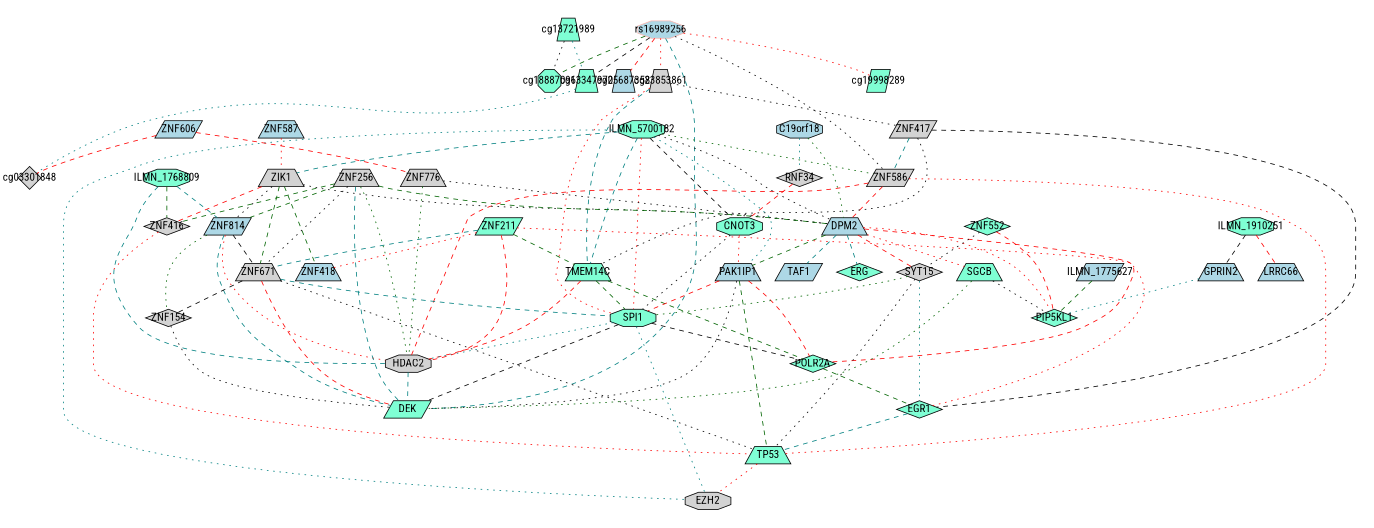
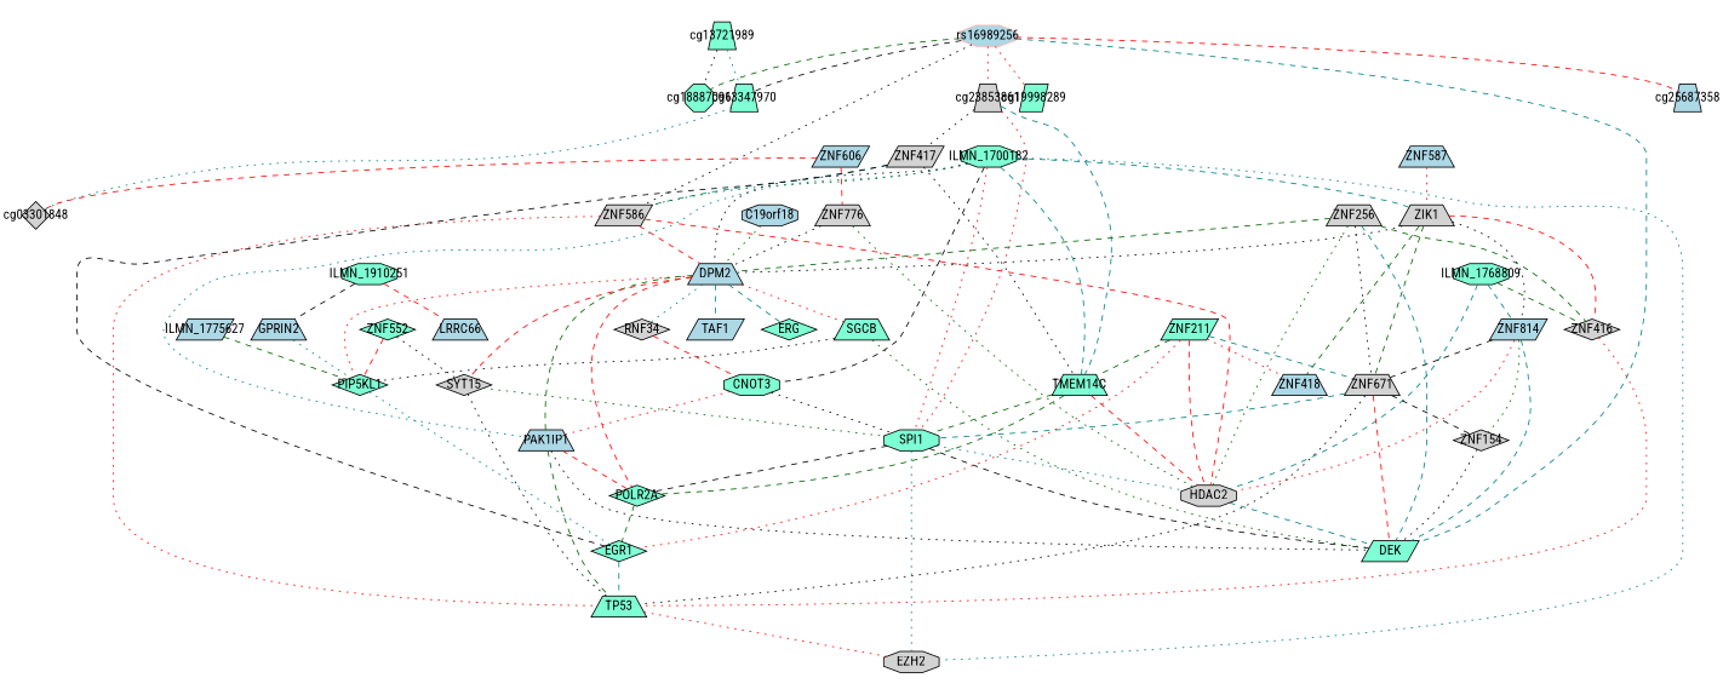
  graph {
    fontcolor=black
    fontname="Roboto Condensed"
    rank=same
    rankdir=TB
    root=rs16989256
    splines=TRUE
    node [color=black fillcolor=aquamarine fixedsize=TRUE fontcolor=black fontname="Roboto Condensed" fontsize=14 shape=trapezium style=filled]
    edge [arrowhead=none arrowsize=1 arrowtail=none color=red dir=none fontcolor=black fontname="Roboto Condensed" fontsize=14 headport=center labelfontsize=11 minlen=1 style=dashed weight=1]
    n1 [color="#fab4ad" fillcolor=lightblue height=0.3 label=rs16989256 shape=octagon width=0.8]
    cg13347970 [height=0.4 width=0.4]
    cg18887096 [height=0.4 shape=octagon width=0.4]
    cg23853861 [fillcolor=lightgrey height=0.4 width=0.4]
    cg19998289 [height=0.4 shape=parallelogram width=0.4]
    cg25687358 [fillcolor=lightblue height=0.4 width=0.4]
    n7 [fillcolor=lightgrey height=0.3 label=ZNF586 shape=parallelogram width=0.8]
    n8 [height=0.3 label=DEK shape=parallelogram width=0.8]
    cg03301848 [fillcolor=lightgrey height=0.4 shape=diamond width=0.4]
    n10 [fillcolor=lightgrey height=0.3 label=ZNF417 shape=parallelogram width=0.8]
    n11 [height=0.3 label=TMEM14C width=0.8]
    n12 [height=0.3 label=SPI1 shape=octagon width=0.8]
    n13 [fillcolor=lightgrey height=0.3 label=HDAC2 shape=octagon width=0.8]
    n14 [fillcolor=lightblue height=0.3 label=DPM2 width=0.8]
    n15 [height=0.3 label=TP53 width=0.8]
    cg13721989 [height=0.4 width=0.4]
    n17 [height=0.3 label=EGR1 shape=diamond width=0.8]
    n18 [height=0.3 label=POLR2A shape=diamond width=0.8]
    n19 [fillcolor=lightgrey height=0.3 label=EZH2 shape=octagon width=0.8]
    n20 [height=0.3 label=ILMN_1768809 shape=octagon width=0.8]
    n21 [fillcolor=lightblue height=0.3 label=ZNF814 shape=parallelogram width=0.8]
    n22 [fillcolor=lightgrey height=0.3 label=ZNF416 shape=diamond width=0.8]
    n23 [fillcolor=lightgrey height=0.3 label=ZNF671 width=0.8]
    n24 [fillcolor=lightgrey height=0.3 label=ZNF154 shape=diamond width=0.8]
    n25 [fillcolor=lightblue height=0.3 label=ILMN_1775627 shape=parallelogram width=0.8]
    n26 [height=0.3 label=PIP5KL1 shape=diamond width=0.8]
-   n27 [height=0.3 label=ILMN_5700182 shape=octagon width=0.8]
+   n27 [height=0.3 label=ILMN_1700182 shape=octagon width=0.8]
    n28 [fillcolor=lightgrey height=0.3 label=ZIK1 width=0.8]
    n29 [height=0.3 label=CNOT3 shape=octagon width=0.8]
    n30 [fillcolor=lightblue height=0.3 label=PAK1IP1 width=0.8]
    n31 [fillcolor=lightblue height=0.3 label=ZNF418 width=0.8]
    n32 [fillcolor=lightgrey height=0.3 label=SYT15 shape=diamond width=0.8]
    n33 [fillcolor=lightblue height=0.3 label=TAF1 shape=parallelogram width=0.8]
    n34 [height=0.3 label=SGCB width=0.8]
    n35 [fillcolor=lightgrey height=0.3 label=RNF34 shape=diamond width=0.8]
    n36 [height=0.3 label=ERG shape=diamond width=0.8]
    n37 [height=0.3 label=ILMN_1910251 shape=octagon width=0.8]
    n38 [fillcolor=lightblue height=0.3 label=GPRIN2 width=0.8]
    n39 [fillcolor=lightblue height=0.3 label=LRRC66 width=0.8]
    n40 [fillcolor=lightblue height=0.3 label=ZNF587 width=0.8]
    n41 [fillcolor=lightblue height=0.3 label=ZNF606 shape=parallelogram width=0.8]
    n42 [fillcolor=lightgrey height=0.3 label=ZNF776 width=0.8]
    n43 [height=0.3 label=ZNF552 shape=diamond width=0.8]
    n44 [height=0.3 label=ZNF211 shape=parallelogram width=0.8]
    n45 [fillcolor=lightgrey height=0.3 label=ZNF256 width=0.8]
    n46 [fillcolor=lightblue height=0.3 label=C19orf18 shape=octagon width=0.8]
    n1 -- cg13347970 [color=black]
    n1 -- cg18887096 [color=darkgreen]
    n1 -- cg23853861 [style=dotted]
    n1 -- cg19998289 [style=dotted]
    n1 -- cg25687358
    n1 -- n7 [color=black style=dotted]
    n1 -- n8 [color=teal]
    cg13347970 -- cg03301848 [color=teal style=dotted]
    cg23853861 -- n10 [color=black style=dotted]
    cg23853861 -- n11 [color=teal]
    cg23853861 -- n12 [style=dotted]
    n7 -- n13
    n7 -- n14
    n7 -- n15 [style=dotted]
    n10 -- n7 [color=teal]
    n10 -- n11 [color=black style=dotted]
    n10 -- n17 [color=black]
    n11 -- n12 [color=darkgreen]
    n11 -- n13
    n11 -- n18 [color=darkgreen]
    n12 -- n8 [color=black]
    n12 -- n13 [color=teal style=dotted]
    n12 -- n18 [color=black]
    n12 -- n19 [color=teal style=dotted]
    n13 -- n8 [color=teal]
    n14 -- n18
    n14 -- n26 [style=dotted]
    n14 -- n30 [color=darkgreen]
    n14 -- n32
    n14 -- n33 [color=teal]
    n14 -- n34 [style=dotted]
-   n46 -- n35 [color=teal style=dotted]
+   n14 -- n35 [color=teal style=dotted]
    n14 -- n36 [color=teal]
    n15 -- n19 [style=dotted]
    cg13721989 -- cg13347970 [color=teal style=dotted]
    cg13721989 -- cg18887096 [color=black style=dotted]
    n17 -- n15 [color=teal]
    n18 -- n17 [color=darkgreen]
    n20 -- n13 [color=teal]
    n20 -- n21 [color=teal]
    n20 -- n22 [color=darkgreen]
    n21 -- n8 [color=teal]
    n21 -- n13 [style=dotted]
    n21 -- n23 [color=black]
    n21 -- n24 [color=darkgreen style=dotted]
    n22 -- n15 [style=dotted]
    n23 -- n8
    n23 -- n12 [color=teal]
    n23 -- n15 [color=black style=dotted]
    n23 -- n24 [color=black]
    n24 -- n8 [color=black style=dotted]
    n25 -- n26 [color=darkgreen]
    n27 -- n7 [color=darkgreen style=dotted]
    n27 -- n11 [color=teal]
    n27 -- n12 [style=dotted]
    n27 -- n14 [color=black style=dotted]
    n27 -- n19 [color=teal style=dotted]
    n27 -- n28 [color=teal]
    n27 -- n29 [color=black]
    n27 -- n30 [color=teal style=dotted]
    n28 -- n14 [color=black style=dotted]
    n28 -- n21 [color=black style=dotted]
    n28 -- n22
    n28 -- n23 [color=darkgreen]
    n28 -- n31 [color=darkgreen]
    n29 -- n12 [color=black style=dotted]
    n29 -- n30 [style=dotted]
    n30 -- n8 [color=black style=dotted]
-   n30 -- n12
    n30 -- n15 [color=darkgreen]
    n30 -- n18
    n32 -- n12 [color=darkgreen style=dotted]
    n32 -- n15 [color=black style=dotted]
-   n32 -- n17 [color=teal style=dotted]
+   n26 -- n17 [color=teal style=dotted]
    n34 -- n8 [color=darkgreen style=dotted]
    n34 -- n26 [color=black style=dotted]
    n35 -- n29
    n37 -- n38 [color=black]
    n37 -- n39
    n38 -- n26 [color=teal style=dotted]
    n40 -- n28 [style=dotted]
    n41 -- cg03301848
    n41 -- n42
    n42 -- n13 [color=darkgreen style=dotted]
    n42 -- n14 [color=black style=dotted]
    n43 -- n26
    n43 -- n32 [color=black style=dotted]
    n44 -- n11 [color=darkgreen]
    n44 -- n13
    n44 -- n17 [style=dotted]
    n44 -- n23 [color=teal]
    n44 -- n31 [style=dotted]
    n45 -- n8 [color=teal]
    n45 -- n13 [color=darkgreen style=dotted]
    n45 -- n14 [color=darkgreen]
-   n45 -- n21 [color=darkgreen]
    n45 -- n22 [color=darkgreen]
    n45 -- n23 [color=black style=dotted]
    n46 -- n14 [color=darkgreen style=dotted]
  }
